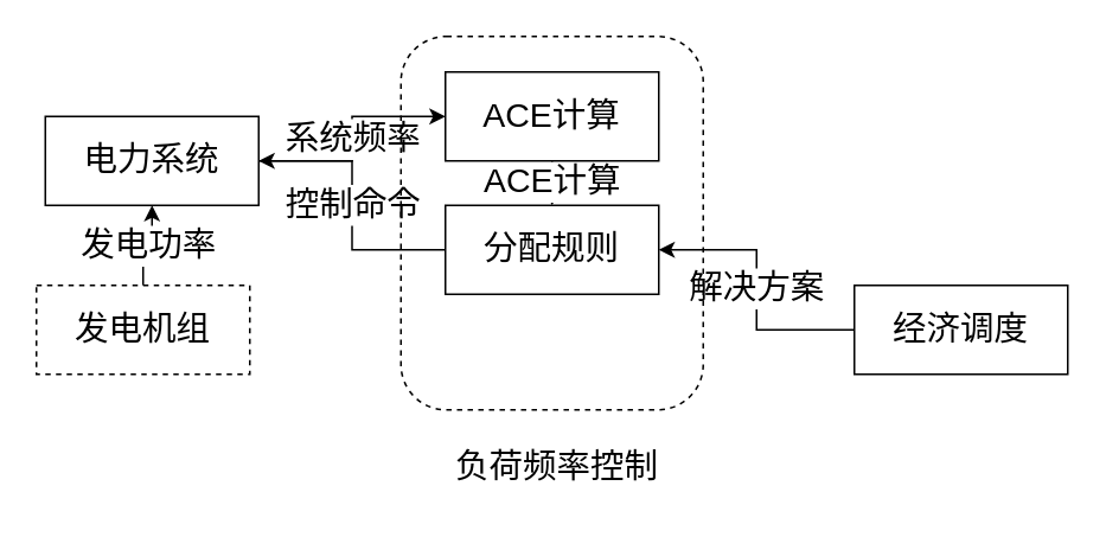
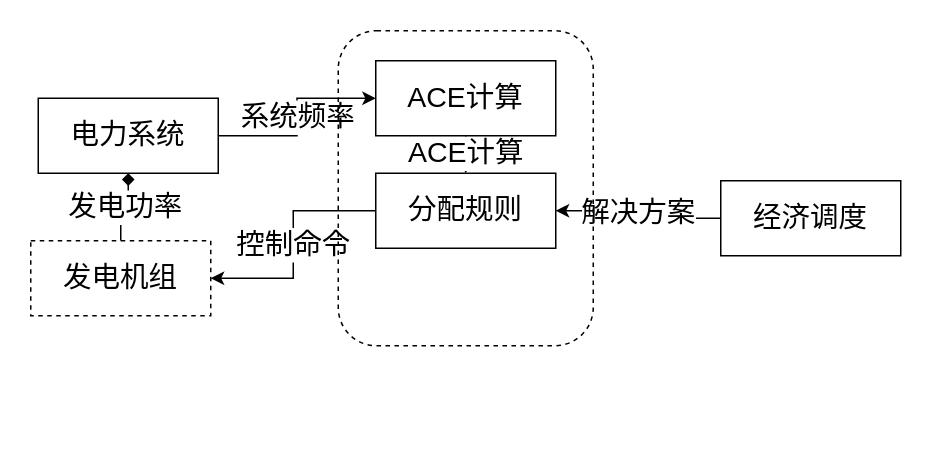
  <mxCell id="0" />
  <mxCell id="1" parent="0" />
  <mxCell id="2" value="系统频率" style="edgeStyle=orthogonalEdgeStyle;rounded=0;orthogonalLoop=1;jettySize=auto;html=1;exitX=1;exitY=0.5;exitDx=0;exitDy=0;fontSize=19;" edge="1" parent="1" source="3" target="7"><mxGeometry relative="1" as="geometry" /></mxCell>
  <mxCell id="3" value="&lt;font style=&quot;font-size: 19px;&quot;&gt;电力系统&lt;/font&gt;" style="rounded=0;whiteSpace=wrap;html=1;" vertex="1" parent="1"><mxGeometry x="25" y="65" width="120" height="50" as="geometry" /></mxCell>
- <mxCell id="4" value="发电功率" style="edgeStyle=orthogonalEdgeStyle;rounded=0;orthogonalLoop=1;jettySize=auto;html=1;exitX=0.5;exitY=0;exitDx=0;exitDy=0;entryX=0.5;entryY=1;entryDx=0;entryDy=0;fontSize=19;" edge="1" parent="1" source="5" target="3"><mxGeometry relative="1" as="geometry" /></mxCell>
+ <mxCell id="4" value="发电功率" style="edgeStyle=orthogonalEdgeStyle;rounded=0;orthogonalLoop=1;jettySize=auto;html=1;exitX=0.5;exitY=0;exitDx=0;exitDy=0;entryX=0.5;entryY=1;entryDx=0;entryDy=0;fontSize=19;endArrow=diamond;" edge="1" parent="1" source="5" target="3"><mxGeometry relative="1" as="geometry" /></mxCell>
  <mxCell id="5" value="&lt;font style=&quot;font-size: 19px;&quot;&gt;发电机组&lt;br&gt;&lt;/font&gt;" style="rounded=0;whiteSpace=wrap;html=1;dashed=1;" vertex="1" parent="1"><mxGeometry x="20" y="160" width="120" height="50" as="geometry" /></mxCell>
  <mxCell id="6" value="ACE计算" style="edgeStyle=orthogonalEdgeStyle;rounded=0;orthogonalLoop=1;jettySize=auto;html=1;exitX=0.5;exitY=1;exitDx=0;exitDy=0;fontSize=19;" edge="1" parent="1" source="7" target="9"><mxGeometry relative="1" as="geometry" /></mxCell>
  <mxCell id="7" value="&lt;span style=&quot;font-size: 19px;&quot;&gt;ACE计算&lt;br&gt;&lt;/span&gt;" style="rounded=0;whiteSpace=wrap;html=1;" vertex="1" parent="1"><mxGeometry x="250" y="40" width="120" height="50" as="geometry" /></mxCell>
- <mxCell id="8" value="控制命令" style="edgeStyle=orthogonalEdgeStyle;rounded=0;orthogonalLoop=1;jettySize=auto;html=1;exitX=0;exitY=0.5;exitDx=0;exitDy=0;fontSize=19;" edge="1" parent="1" source="9" target="3"><mxGeometry relative="1" as="geometry" /></mxCell>
+ <mxCell id="8" value="控制命令" style="edgeStyle=orthogonalEdgeStyle;rounded=0;orthogonalLoop=1;jettySize=auto;html=1;exitX=0;exitY=0.5;exitDx=0;exitDy=0;fontSize=19;" edge="1" parent="1" source="9" target="5"><mxGeometry relative="1" as="geometry" /></mxCell>
  <mxCell id="9" value="&lt;span style=&quot;font-size: 19px;&quot;&gt;分配规则&lt;br&gt;&lt;/span&gt;" style="rounded=0;whiteSpace=wrap;html=1;" vertex="1" parent="1"><mxGeometry x="250" y="115" width="120" height="50" as="geometry" /></mxCell>
  <mxCell id="10" value="解决方案" style="edgeStyle=orthogonalEdgeStyle;rounded=0;orthogonalLoop=1;jettySize=auto;html=1;exitX=0;exitY=0.5;exitDx=0;exitDy=0;entryX=1;entryY=0.5;entryDx=0;entryDy=0;fontSize=19;" edge="1" parent="1" source="11" target="9"><mxGeometry relative="1" as="geometry" /></mxCell>
- <mxCell id="11" value="&lt;span style=&quot;font-size: 19px;&quot;&gt;经济调度&lt;br&gt;&lt;/span&gt;" style="rounded=0;whiteSpace=wrap;html=1;" vertex="1" parent="1"><mxGeometry x="480" y="160" width="120" height="50" as="geometry" /></mxCell>
+ <mxCell id="11" value="&lt;span style=&quot;font-size: 19px;&quot;&gt;经济调度&lt;br&gt;&lt;/span&gt;" style="rounded=0;whiteSpace=wrap;html=1;" vertex="1" parent="1"><mxGeometry x="480" y="120" width="120" height="50" as="geometry" /></mxCell>
  <mxCell id="12" value="" style="rounded=1;whiteSpace=wrap;html=1;fontSize=19;fillColor=none;dashed=1;" vertex="1" parent="1"><mxGeometry x="225" y="20" width="170" height="210" as="geometry" /></mxCell>
- <mxCell id="13" value="负荷频率控制" style="text;strokeColor=none;fillColor=none;align=left;verticalAlign=middle;spacingLeft=4;spacingRight=4;overflow=hidden;points=[[0,0.5],[1,0.5]];portConstraint=eastwest;rotatable=0;dashed=1;fontSize=19;" vertex="1" parent="1"><mxGeometry x="250" y="240" width="140" height="40" as="geometry" /></mxCell>
